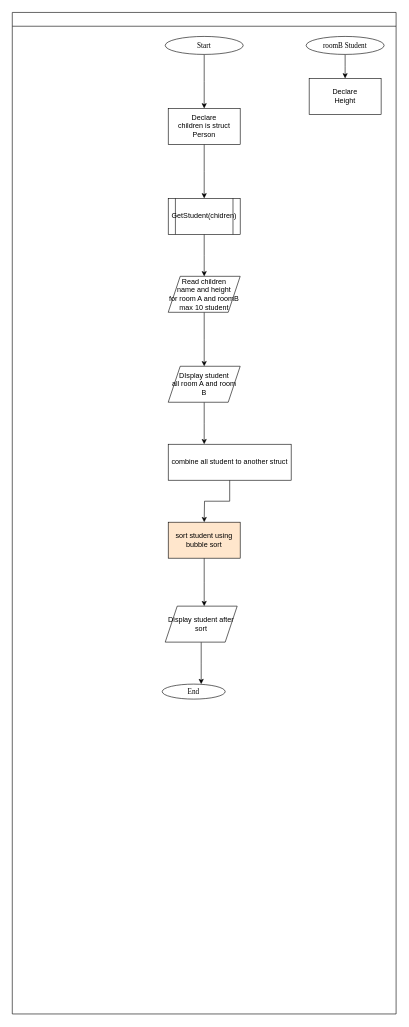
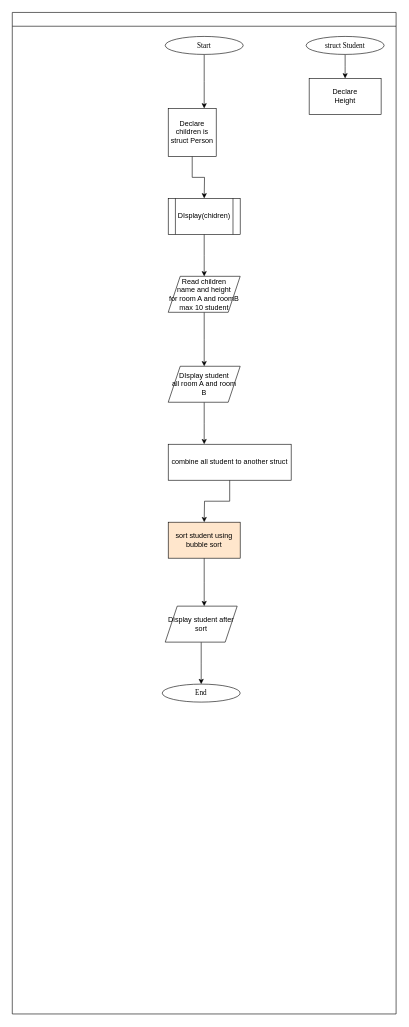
  <mxCell id="0" />
  <mxCell id="1" parent="0" />
  <mxCell id="2" value="" style="swimlane;fontFamily=Sarabun;fontSource=https%3A%2F%2Ffonts.googleapis.com%2Fcss%3Ffamily%3DSarabun;" parent="1" vertex="1"><mxGeometry x="20" y="20" width="640" height="1670" as="geometry" /></mxCell>
  <mxCell id="3" style="edgeStyle=orthogonalEdgeStyle;rounded=0;orthogonalLoop=1;jettySize=auto;html=1;" parent="2" source="4" edge="1"><mxGeometry relative="1" as="geometry"><mxPoint x="320" y="160" as="targetPoint" /></mxGeometry></mxCell>
  <mxCell id="4" value="&lt;font data-font-src=&quot;https://fonts.googleapis.com/css?family=Sarabun&quot; face=&quot;Sarabun&quot;&gt;Start&lt;/font&gt;" style="ellipse;whiteSpace=wrap;html=1;" parent="2" vertex="1"><mxGeometry x="255" y="40" width="130" height="30" as="geometry" /></mxCell>
  <mxCell id="5" style="edgeStyle=orthogonalEdgeStyle;rounded=0;orthogonalLoop=1;jettySize=auto;html=1;" edge="1" parent="2" source="6"><mxGeometry relative="1" as="geometry"><mxPoint x="320" y="310" as="targetPoint" /></mxGeometry></mxCell>
- <mxCell id="6" value="Declare&lt;div&gt;&lt;span style=&quot;background-color: initial;&quot;&gt;children is struct Person&lt;/span&gt;&lt;/div&gt;" style="rounded=0;whiteSpace=wrap;html=1;" parent="2" vertex="1"><mxGeometry x="260" y="160" width="120" height="60" as="geometry" /></mxCell>
+ <mxCell id="6" value="Declare&lt;div&gt;&lt;span style=&quot;background-color: initial;&quot;&gt;children is struct Person&lt;/span&gt;&lt;/div&gt;" style="rounded=0;whiteSpace=wrap;html=1;" parent="2" vertex="1"><mxGeometry x="260" y="160" width="80" height="80" as="geometry" /></mxCell>
  <mxCell id="7" style="edgeStyle=orthogonalEdgeStyle;rounded=0;orthogonalLoop=1;jettySize=auto;html=1;" parent="2" source="8" edge="1"><mxGeometry relative="1" as="geometry"><mxPoint x="555" y="110" as="targetPoint" /></mxGeometry></mxCell>
- <mxCell id="8" value="&lt;font data-font-src=&quot;https://fonts.googleapis.com/css?family=Sarabun&quot; face=&quot;Sarabun&quot;&gt;roomB Student&lt;/font&gt;" style="ellipse;whiteSpace=wrap;html=1;" parent="2" vertex="1"><mxGeometry x="490" y="40" width="130" height="30" as="geometry" /></mxCell>
+ <mxCell id="8" value="&lt;font data-font-src=&quot;https://fonts.googleapis.com/css?family=Sarabun&quot; face=&quot;Sarabun&quot;&gt;struct Student&lt;/font&gt;" style="ellipse;whiteSpace=wrap;html=1;" parent="2" vertex="1"><mxGeometry x="490" y="40" width="130" height="30" as="geometry" /></mxCell>
  <mxCell id="9" value="Declare&lt;div&gt;Height&lt;/div&gt;" style="rounded=0;whiteSpace=wrap;html=1;" parent="2" vertex="1"><mxGeometry x="495" y="110" width="120" height="60" as="geometry" /></mxCell>
  <mxCell id="10" style="edgeStyle=orthogonalEdgeStyle;rounded=0;orthogonalLoop=1;jettySize=auto;html=1;" edge="1" parent="2" source="11"><mxGeometry relative="1" as="geometry"><mxPoint x="320" y="440" as="targetPoint" /></mxGeometry></mxCell>
- <mxCell id="11" value="GetStudent(chidren)" style="shape=process;whiteSpace=wrap;html=1;backgroundOutline=1;" vertex="1" parent="2"><mxGeometry x="260" y="310" width="120" height="60" as="geometry" /></mxCell>
+ <mxCell id="11" value="DIsplay(chidren)" style="shape=process;whiteSpace=wrap;html=1;backgroundOutline=1;" vertex="1" parent="2"><mxGeometry x="260" y="310" width="120" height="60" as="geometry" /></mxCell>
  <mxCell id="12" style="edgeStyle=orthogonalEdgeStyle;rounded=0;orthogonalLoop=1;jettySize=auto;html=1;" edge="1" parent="2" source="13"><mxGeometry relative="1" as="geometry"><mxPoint x="320" y="590" as="targetPoint" /></mxGeometry></mxCell>
  <mxCell id="13" value="Read children&lt;div&gt;name and height&lt;/div&gt;&lt;div&gt;for room A and roomB&lt;/div&gt;&lt;div&gt;max 10 student&lt;/div&gt;" style="shape=parallelogram;perimeter=parallelogramPerimeter;whiteSpace=wrap;html=1;fixedSize=1;" vertex="1" parent="2"><mxGeometry x="260" y="440" width="120" height="60" as="geometry" /></mxCell>
  <mxCell id="14" style="edgeStyle=orthogonalEdgeStyle;rounded=0;orthogonalLoop=1;jettySize=auto;html=1;" edge="1" parent="2" source="15"><mxGeometry relative="1" as="geometry"><mxPoint x="320" y="720" as="targetPoint" /></mxGeometry></mxCell>
  <mxCell id="15" value="DIsplay student&lt;div&gt;all room A and room B&lt;/div&gt;" style="shape=parallelogram;perimeter=parallelogramPerimeter;whiteSpace=wrap;html=1;fixedSize=1;" vertex="1" parent="2"><mxGeometry x="260" y="590" width="120" height="60" as="geometry" /></mxCell>
  <mxCell id="16" style="edgeStyle=orthogonalEdgeStyle;rounded=0;orthogonalLoop=1;jettySize=auto;html=1;" edge="1" parent="2" source="17"><mxGeometry relative="1" as="geometry"><mxPoint x="320" y="850" as="targetPoint" /></mxGeometry></mxCell>
  <mxCell id="17" value="combine all student to another struct" style="rounded=0;whiteSpace=wrap;html=1;" vertex="1" parent="2"><mxGeometry x="260" y="720" width="205" height="60" as="geometry" /></mxCell>
  <mxCell id="18" style="edgeStyle=orthogonalEdgeStyle;rounded=0;orthogonalLoop=1;jettySize=auto;html=1;" edge="1" parent="2" source="19"><mxGeometry relative="1" as="geometry"><mxPoint x="320" y="990" as="targetPoint" /></mxGeometry></mxCell>
  <mxCell id="19" value="sort student using bubble sort" style="rounded=0;whiteSpace=wrap;html=1;fillColor=#ffe6cc;" vertex="1" parent="2"><mxGeometry x="260" y="850" width="120" height="60" as="geometry" /></mxCell>
  <mxCell id="20" style="edgeStyle=orthogonalEdgeStyle;rounded=0;orthogonalLoop=1;jettySize=auto;html=1;" edge="1" parent="2" source="21"><mxGeometry relative="1" as="geometry"><mxPoint x="315" y="1120" as="targetPoint" /></mxGeometry></mxCell>
  <mxCell id="21" value="Display student after sort" style="shape=parallelogram;perimeter=parallelogramPerimeter;whiteSpace=wrap;html=1;fixedSize=1;" vertex="1" parent="2"><mxGeometry x="255" y="990" width="120" height="60" as="geometry" /></mxCell>
- <mxCell id="22" value="&lt;font data-font-src=&quot;https://fonts.googleapis.com/css?family=Sarabun&quot; face=&quot;Sarabun&quot;&gt;End&lt;/font&gt;" style="ellipse;whiteSpace=wrap;html=1;" vertex="1" parent="2"><mxGeometry x="250" y="1120" width="105" height="25" as="geometry" /></mxCell>
+ <mxCell id="22" value="&lt;font data-font-src=&quot;https://fonts.googleapis.com/css?family=Sarabun&quot; face=&quot;Sarabun&quot;&gt;End&lt;/font&gt;" style="ellipse;whiteSpace=wrap;html=1;" vertex="1" parent="2"><mxGeometry x="250" y="1120" width="130" height="30" as="geometry" /></mxCell>
